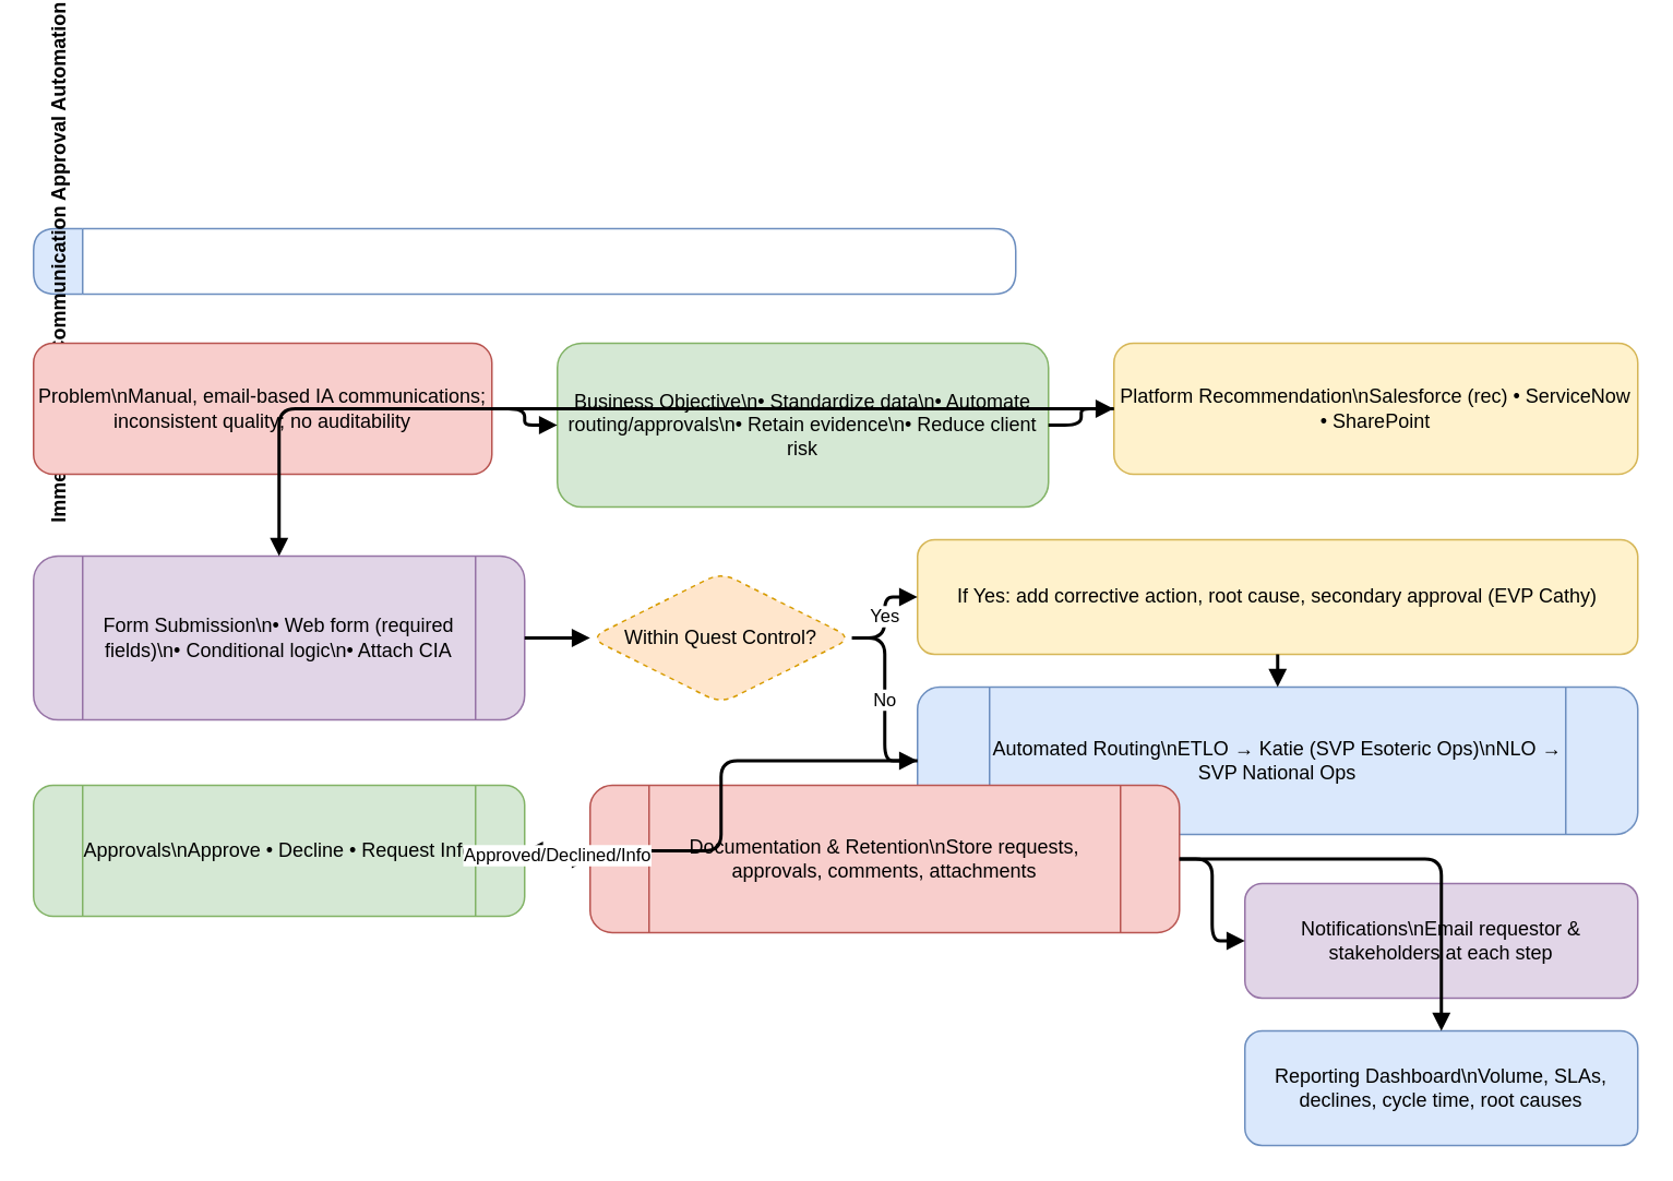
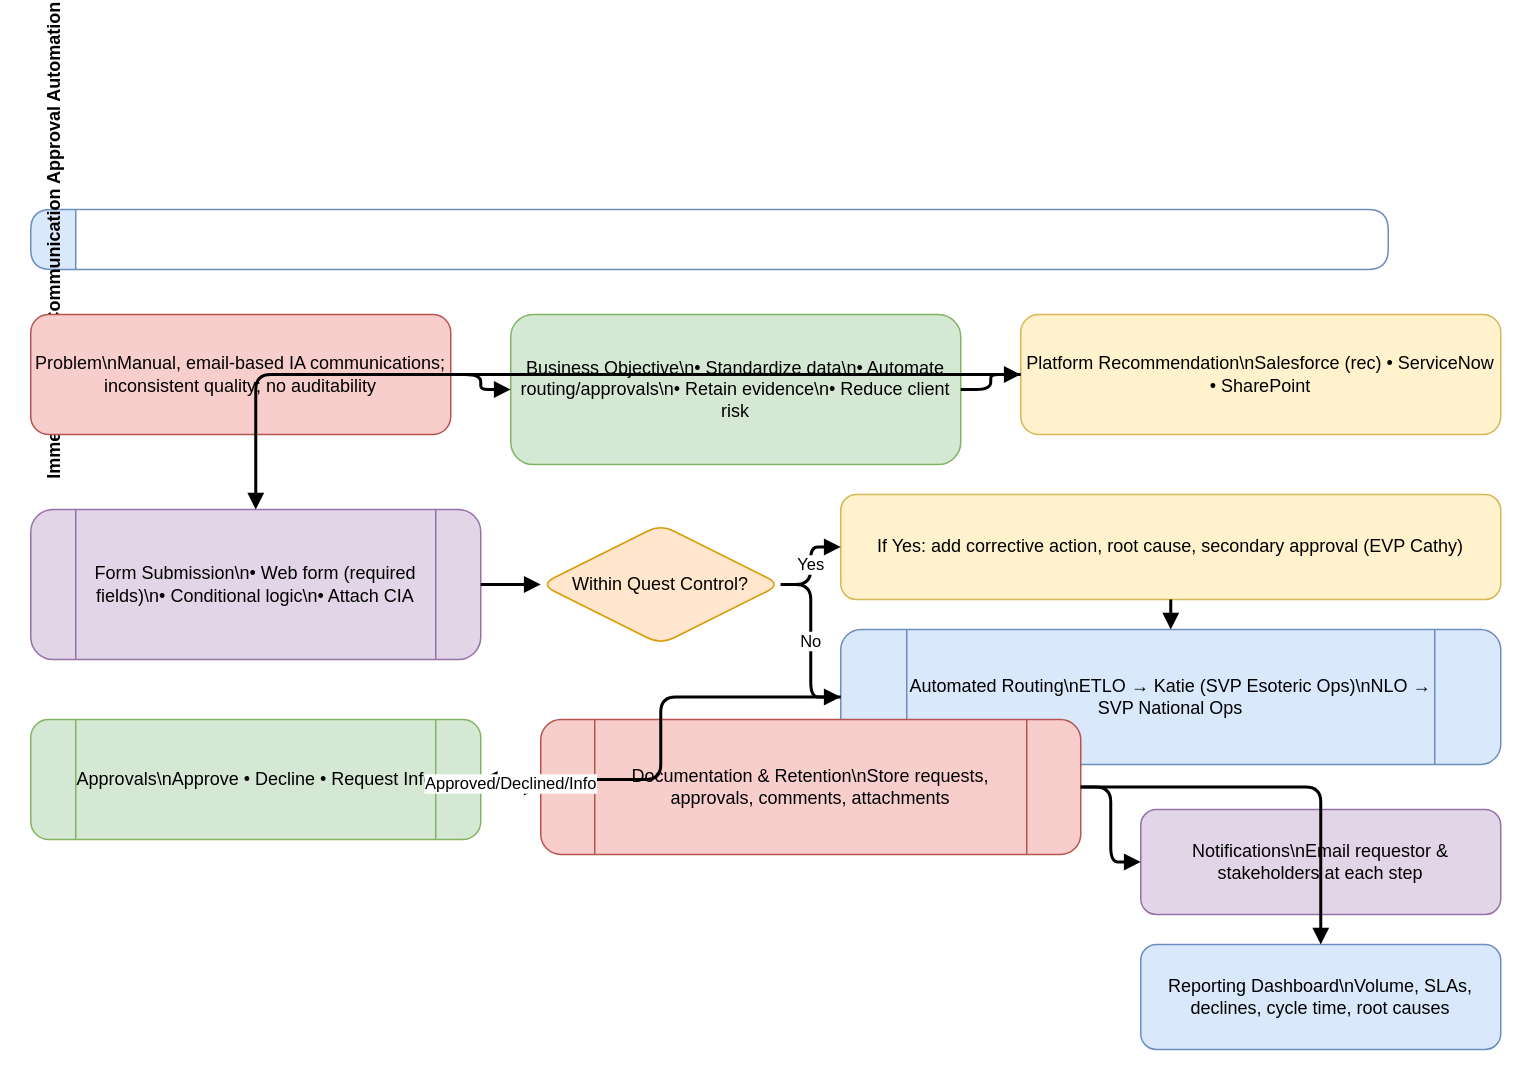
  <mxCell id="0" />
  <mxCell id="1" parent="0" />
- <mxCell value="Immediate Action Communication Approval Automation" id="2" style="shape=swimlane;rounded=1;horizontal=0;childLayout=stackLayout;startSize=30;fillColor=#dae8fc;strokeColor=#6c8ebf;fontStyle=1;align=center;" parent="1" vertex="1"><mxGeometry x="20" y="20" width="600" height="40" as="geometry" /></mxCell>
+ <mxCell value="Immediate Action Communication Approval Automation" id="2" style="shape=swimlane;rounded=1;horizontal=0;childLayout=stackLayout;startSize=30;fillColor=#dae8fc;strokeColor=#6c8ebf;fontStyle=1;align=center;" parent="1" vertex="1"><mxGeometry x="20" y="20" width="905" height="40" as="geometry" /></mxCell>
  <mxCell value="Problem\nManual, email-based IA communications; inconsistent quality; no auditability" id="3" style="rounded=1;whiteSpace=wrap;html=1;fillColor=#f8cecc;strokeColor=#b85450;" parent="1" vertex="1"><mxGeometry x="20" y="90" width="280" height="80" as="geometry" /></mxCell>
  <mxCell value="Business Objective\n• Standardize data\n• Automate routing/approvals\n• Retain evidence\n• Reduce client risk" id="4" style="rounded=1;whiteSpace=wrap;html=1;fillColor=#d5e8d4;strokeColor=#82b366;" parent="1" vertex="1"><mxGeometry x="340" y="90" width="300" height="100" as="geometry" /></mxCell>
  <mxCell value="Platform Recommendation\nSalesforce (rec) • ServiceNow • SharePoint" id="5" style="rounded=1;whiteSpace=wrap;html=1;fillColor=#fff2cc;strokeColor=#d6b656;" parent="1" vertex="1"><mxGeometry x="680" y="90" width="320" height="80" as="geometry" /></mxCell>
  <mxCell value="Form Submission\n• Web form (required fields)\n• Conditional logic\n• Attach CIA" id="6" style="shape=process;rounded=1;whiteSpace=wrap;html=1;fillColor=#e1d5e7;strokeColor=#9673a6;" parent="1" vertex="1"><mxGeometry x="20" y="220" width="300" height="100" as="geometry" /></mxCell>
- <mxCell value="Within Quest Control?" id="7" style="rhombus;whiteSpace=wrap;html=1;rounded=1;fillColor=#ffe6cc;strokeColor=#d79b00;dashed=1;" parent="1" vertex="1"><mxGeometry x="360" y="230" width="160" height="80" as="geometry" /></mxCell>
+ <mxCell value="Within Quest Control?" id="7" style="rhombus;whiteSpace=wrap;html=1;rounded=1;fillColor=#ffe6cc;strokeColor=#d79b00;" parent="1" vertex="1"><mxGeometry x="360" y="230" width="160" height="80" as="geometry" /></mxCell>
  <mxCell value="If Yes: add corrective action, root cause, secondary approval (EVP Cathy)" id="8" style="rounded=1;whiteSpace=wrap;html=1;fillColor=#fff2cc;strokeColor=#d6b656;" parent="1" vertex="1"><mxGeometry x="560" y="210" width="440" height="70" as="geometry" /></mxCell>
  <mxCell value="Automated Routing\nETLO → Katie (SVP Esoteric Ops)\nNLO → SVP National Ops" id="9" style="shape=process;rounded=1;whiteSpace=wrap;html=1;fillColor=#dae8fc;strokeColor=#6c8ebf;" parent="1" vertex="1"><mxGeometry x="560" y="300" width="440" height="90" as="geometry" /></mxCell>
  <mxCell value="Approvals\nApprove • Decline • Request Info" id="10" style="shape=process;rounded=1;whiteSpace=wrap;html=1;fillColor=#d5e8d4;strokeColor=#82b366;" parent="1" vertex="1"><mxGeometry x="20" y="360" width="300" height="80" as="geometry" /></mxCell>
  <mxCell value="Documentation &amp; Retention\nStore requests, approvals, comments, attachments" id="11" style="shape=process;rounded=1;whiteSpace=wrap;html=1;fillColor=#f8cecc;strokeColor=#b85450;" parent="1" vertex="1"><mxGeometry x="360" y="360" width="360" height="90" as="geometry" /></mxCell>
  <mxCell value="Notifications\nEmail requestor &amp; stakeholders at each step" id="12" style="rounded=1;whiteSpace=wrap;html=1;fillColor=#e1d5e7;strokeColor=#9673a6;" parent="1" vertex="1"><mxGeometry x="760" y="420" width="240" height="70" as="geometry" /></mxCell>
  <mxCell value="Reporting Dashboard\nVolume, SLAs, declines, cycle time, root causes" id="13" style="rounded=1;whiteSpace=wrap;html=1;fillColor=#dae8fc;strokeColor=#6c8ebf;" parent="1" vertex="1"><mxGeometry x="760" y="510" width="240" height="70" as="geometry" /></mxCell>
  <mxCell id="14" value="" style="edgeStyle=orthogonalEdgeStyle;rounded=1;endArrow=block;html=1;strokeWidth=2;" edge="1" parent="1" source="3" target="4"><mxGeometry relative="1" as="geometry" /></mxCell>
  <mxCell id="15" value="" style="edgeStyle=orthogonalEdgeStyle;rounded=1;endArrow=block;html=1;strokeWidth=2;" edge="1" parent="1" source="4" target="5"><mxGeometry relative="1" as="geometry" /></mxCell>
  <mxCell id="16" value="" style="edgeStyle=orthogonalEdgeStyle;rounded=1;endArrow=block;html=1;strokeWidth=2;" edge="1" parent="1" source="5" target="6"><mxGeometry relative="1" as="geometry" /></mxCell>
  <mxCell id="17" value="" style="edgeStyle=orthogonalEdgeStyle;rounded=1;endArrow=block;html=1;strokeWidth=2;" edge="1" parent="1" source="6" target="7"><mxGeometry relative="1" as="geometry" /></mxCell>
  <mxCell id="18" value="Yes" style="edgeStyle=orthogonalEdgeStyle;rounded=1;endArrow=block;html=1;strokeWidth=2;" edge="1" parent="1" source="7" target="8"><mxGeometry relative="1" as="geometry" /></mxCell>
  <mxCell id="19" value="" style="edgeStyle=orthogonalEdgeStyle;rounded=1;endArrow=block;html=1;strokeWidth=2;" edge="1" parent="1" source="8" target="9"><mxGeometry relative="1" as="geometry" /></mxCell>
  <mxCell id="20" value="No" style="edgeStyle=orthogonalEdgeStyle;rounded=1;endArrow=block;html=1;strokeWidth=2;" edge="1" parent="1" source="7" target="9"><mxGeometry relative="1" as="geometry" /></mxCell>
  <mxCell id="21" value="" style="edgeStyle=orthogonalEdgeStyle;rounded=1;endArrow=block;html=1;strokeWidth=2;" edge="1" parent="1" source="9" target="10"><mxGeometry relative="1" as="geometry" /></mxCell>
  <mxCell id="22" value="Approved/Declined/Info" style="edgeStyle=orthogonalEdgeStyle;rounded=1;endArrow=block;html=1;strokeWidth=2;" edge="1" parent="1" source="10" target="11"><mxGeometry relative="1" as="geometry" /></mxCell>
  <mxCell id="23" value="" style="edgeStyle=orthogonalEdgeStyle;rounded=1;endArrow=block;html=1;strokeWidth=2;" edge="1" parent="1" source="11" target="12"><mxGeometry relative="1" as="geometry" /></mxCell>
  <mxCell id="24" value="" style="edgeStyle=orthogonalEdgeStyle;rounded=1;endArrow=block;html=1;strokeWidth=2;" edge="1" parent="1" source="11" target="13"><mxGeometry relative="1" as="geometry" /></mxCell>
